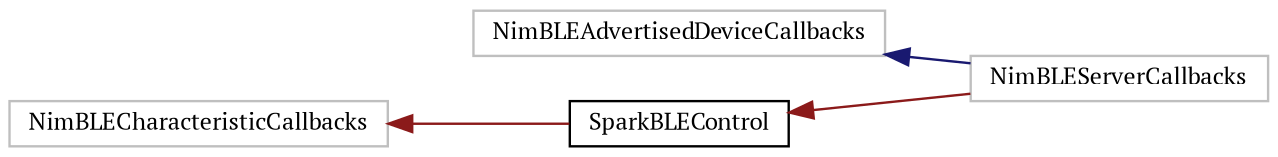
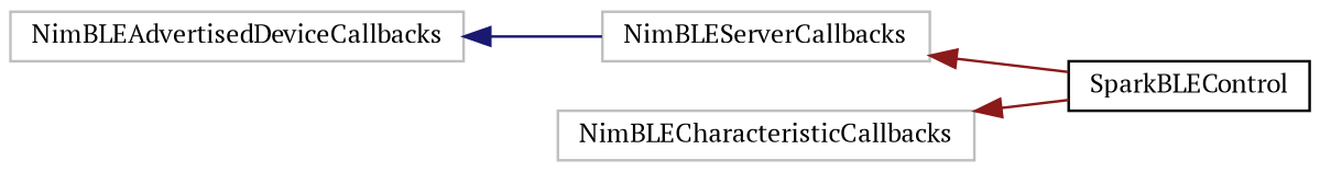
  digraph {
    fontname="PT Serif"
    rankdir=LR
    node [color=grey75 fillcolor=white fontname="PT Serif" fontsize=10 shape=record style=filled]
    edge [color=firebrick4 dir=back fontname="PT Serif" fontsize=10 labelfontname=Helvetica labelfontsize=10 style=solid]
    n1 [height=0.2 label=NimBLEAdvertisedDeviceCallbacks width=0.4]
    n2 [height=0.2 label=NimBLEServerCallbacks width=0.4]
    n3 [color=black height=0.2 label=SparkBLEControl width=0.4]
    n4 [height=0.2 label=NimBLECharacteristicCallbacks width=0.4]
    n1 -> n2 [color=midnightblue]
-   n3 -> n2
+   n2 -> n3
    n4 -> n3
  }
